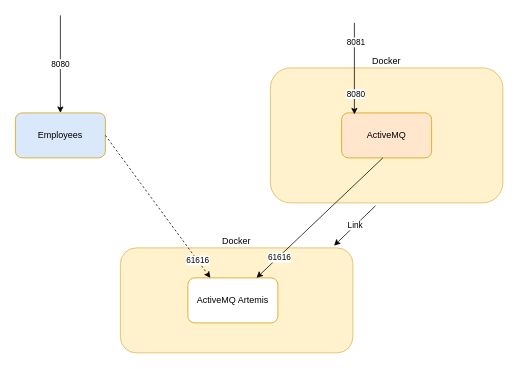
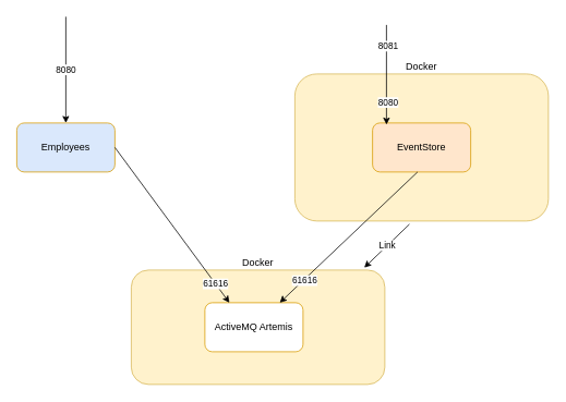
  <mxCell id="0" />
  <mxCell id="1" parent="0" />
  <mxCell id="2" value="Docker" style="rounded=1;whiteSpace=wrap;html=1;labelPosition=center;verticalLabelPosition=top;align=center;verticalAlign=bottom;fillColor=#fff2cc;strokeColor=#d6b656;" vertex="1" parent="1"><mxGeometry x="160" y="330" width="310" height="140" as="geometry" /></mxCell>
  <mxCell id="3" value="Employees" style="rounded=1;whiteSpace=wrap;html=1;fillColor=#dae8fc;strokeColor=#d79b00;" parent="1" vertex="1"><mxGeometry x="20" y="150" width="120" height="60" as="geometry" /></mxCell>
  <mxCell id="4" value="Docker" style="rounded=1;whiteSpace=wrap;html=1;labelPosition=center;verticalLabelPosition=top;align=center;verticalAlign=bottom;fillColor=#fff2cc;strokeColor=#d6b656;" parent="1" vertex="1"><mxGeometry x="360" y="90" width="310" height="180" as="geometry" /></mxCell>
- <mxCell id="5" value="ActiveMQ" style="rounded=1;whiteSpace=wrap;html=1;fillColor=#ffe6cc;strokeColor=#d79b00;labelPosition=center;verticalLabelPosition=middle;align=center;verticalAlign=middle;" parent="1" vertex="1"><mxGeometry x="455" y="150" width="120" height="60" as="geometry" /></mxCell>
+ <mxCell id="5" value="EventStore" style="rounded=1;whiteSpace=wrap;html=1;fillColor=#ffe6cc;strokeColor=#d79b00;labelPosition=center;verticalLabelPosition=middle;align=center;verticalAlign=middle;" parent="1" vertex="1"><mxGeometry x="455" y="150" width="120" height="60" as="geometry" /></mxCell>
  <mxCell id="6" value="&lt;div&gt;ActiveMQ Artemis&lt;/div&gt;" style="rounded=1;whiteSpace=wrap;html=1;fillColor=#ffffff;strokeColor=#d79b00;" parent="1" vertex="1"><mxGeometry x="250" y="370" width="120" height="60" as="geometry" /></mxCell>
- <mxCell id="7" value="" style="endArrow=classic;html=1;entryX=0.25;entryY=0;entryDx=0;entryDy=0;exitX=1;exitY=0.5;exitDx=0;exitDy=0;dashed=1;" parent="1" source="3" target="6" edge="1"><mxGeometry width="50" height="50" relative="1" as="geometry"><mxPoint x="10" y="230" as="sourcePoint" /><mxPoint x="60" y="180" as="targetPoint" /></mxGeometry></mxCell>
+ <mxCell id="7" value="" style="endArrow=classic;html=1;entryX=0.25;entryY=0;entryDx=0;entryDy=0;exitX=1;exitY=0.5;exitDx=0;exitDy=0;" parent="1" source="3" target="6" edge="1"><mxGeometry width="50" height="50" relative="1" as="geometry"><mxPoint x="10" y="230" as="sourcePoint" /><mxPoint x="60" y="180" as="targetPoint" /></mxGeometry></mxCell>
  <mxCell id="8" value="61616" style="edgeLabel;html=1;align=center;verticalAlign=middle;resizable=0;points=[];" vertex="1" connectable="0" parent="7"><mxGeometry x="0.751" y="1" relative="1" as="geometry"><mxPoint x="-1" as="offset" /></mxGeometry></mxCell>
  <mxCell id="9" value="" style="endArrow=classic;html=1;exitX=1;exitY=0.5;exitDx=0;exitDy=0;" edge="1" parent="1" target="6"><mxGeometry width="50" height="50" relative="1" as="geometry"><mxPoint x="510" y="210" as="sourcePoint" /><mxPoint x="620" y="400" as="targetPoint" /></mxGeometry></mxCell>
  <mxCell id="10" value="61616" style="edgeLabel;html=1;align=center;verticalAlign=middle;resizable=0;points=[];" vertex="1" connectable="0" parent="9"><mxGeometry x="0.656" y="1" relative="1" as="geometry"><mxPoint as="offset" /></mxGeometry></mxCell>
  <mxCell id="11" value="Link" style="endArrow=classic;html=1;exitX=0.452;exitY=1.022;exitDx=0;exitDy=0;exitPerimeter=0;entryX=0.919;entryY=-0.021;entryDx=0;entryDy=0;entryPerimeter=0;" edge="1" parent="1" source="4" target="2"><mxGeometry width="50" height="50" relative="1" as="geometry"><mxPoint x="320" y="590" as="sourcePoint" /><mxPoint x="370" y="540" as="targetPoint" /></mxGeometry></mxCell>
  <mxCell id="12" value="8080" style="endArrow=classic;html=1;entryX=0.5;entryY=0;entryDx=0;entryDy=0;" edge="1" parent="1" target="3"><mxGeometry width="50" height="50" relative="1" as="geometry"><mxPoint x="80" y="20" as="sourcePoint" /><mxPoint x="81" y="50" as="targetPoint" /></mxGeometry></mxCell>
  <mxCell id="13" value="" style="endArrow=classic;html=1;entryX=0.142;entryY=0.033;entryDx=0;entryDy=0;entryPerimeter=0;" edge="1" parent="1" target="5"><mxGeometry width="50" height="50" relative="1" as="geometry"><mxPoint x="472" y="30" as="sourcePoint" /><mxPoint x="371" y="230" as="targetPoint" /></mxGeometry></mxCell>
  <mxCell id="14" value="8081" style="edgeLabel;html=1;align=center;verticalAlign=middle;resizable=0;points=[];" vertex="1" connectable="0" parent="13"><mxGeometry x="-0.574" y="1" relative="1" as="geometry"><mxPoint as="offset" /></mxGeometry></mxCell>
  <mxCell id="15" value="8080" style="edgeLabel;html=1;align=center;verticalAlign=middle;resizable=0;points=[];" vertex="1" connectable="0" parent="13"><mxGeometry x="0.558" y="1" relative="1" as="geometry"><mxPoint as="offset" /></mxGeometry></mxCell>
